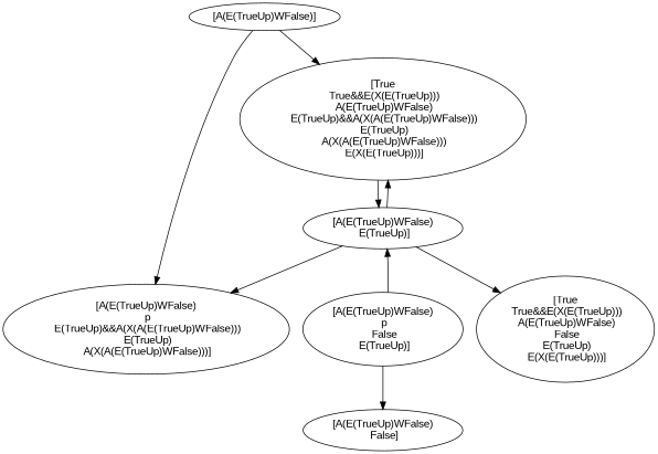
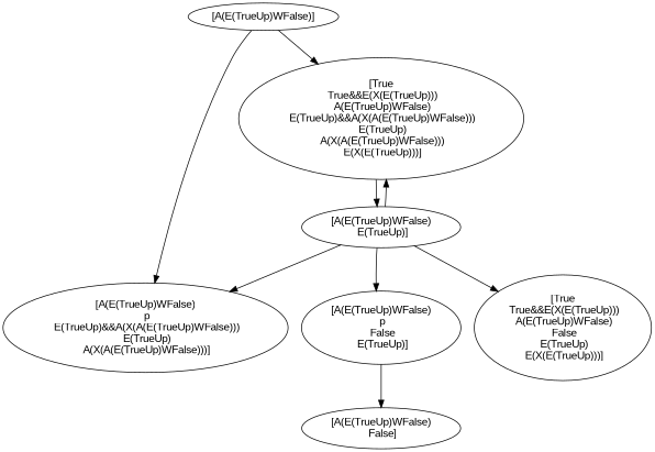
  digraph {
    fontname="Liberation Sans"
    node [fontname="Liberation Sans"]
    edge [fontname="Liberation Sans"]
    n1 [label="[A(E(TrueUp)WFalse)]"]
    n2 [label="[A(E(TrueUp)WFalse)\n p\n E(TrueUp)&&A(X(A(E(TrueUp)WFalse)))\n E(TrueUp)\n A(X(A(E(TrueUp)WFalse)))]"]
    n3 [label="[True\n True&&E(X(E(TrueUp)))\n A(E(TrueUp)WFalse)\n E(TrueUp)&&A(X(A(E(TrueUp)WFalse)))\n E(TrueUp)\n A(X(A(E(TrueUp)WFalse)))\n E(X(E(TrueUp)))]"]
    n4 [label="[A(E(TrueUp)WFalse)\n False]"]
    n5 [label="[A(E(TrueUp)WFalse)\n E(TrueUp)]"]
    n6 [label="[A(E(TrueUp)WFalse)\n p\n False\n E(TrueUp)]"]
    n7 [label="[True\n True&&E(X(E(TrueUp)))\n A(E(TrueUp)WFalse)\n False\n E(TrueUp)\n E(X(E(TrueUp)))]"]
    n1 -> n2
    n1 -> n3
    n3 -> n5
    n5 -> n2
    n5 -> n3
-   n6 -> n5
+   n5 -> n6
    n5 -> n7
    n6 -> n4
  }
